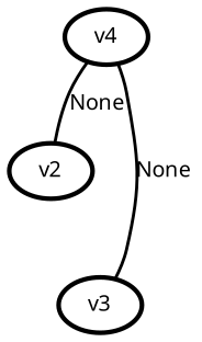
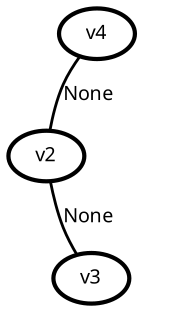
  graph {
    fontname="Noto Sans"
    node [fontcolor=Black fontname="Noto Sans" penwidth=3]
    edge [fontname="Noto Sans" penwidth=2]
    n1 [label=v4]
    n2 [label=v2]
    n3 [label=v3]
    n1 -- n2 [label=None]
-   n1 -- n3 [label=None]
+   n2 -- n3 [label=None]
  }
